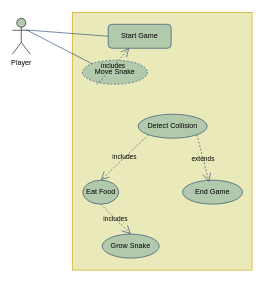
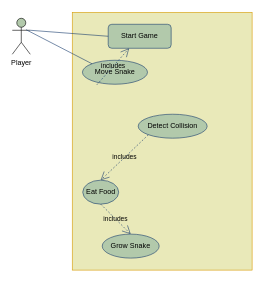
  <mxCell id="0" />
  <mxCell id="1" parent="0" />
  <mxCell id="2" value="" style="rounded=0;whiteSpace=wrap;html=1;labelBackgroundColor=none;fillColor=#E9E9B9;strokeColor=#d79b00;fontStyle=0" vertex="1" parent="1"><mxGeometry x="120" y="20" width="300" height="430" as="geometry" /></mxCell>
  <mxCell id="3" value="&lt;font style=&quot;color: rgb(0, 0, 0);&quot;&gt;Start Game&lt;/font&gt;" style="whiteSpace=wrap;html=1;labelBackgroundColor=none;fillColor=#B2C9AB;strokeColor=#1B3E6F;fontColor=#46495D;fontStyle=0;rounded=1;" vertex="1" parent="1"><mxGeometry x="180" y="40" width="105" height="40" as="geometry" /></mxCell>
- <mxCell id="4" value="&lt;font style=&quot;color: rgb(0, 0, 0);&quot;&gt;Move Snake&lt;/font&gt;" style="ellipse;whiteSpace=wrap;html=1;labelBackgroundColor=none;fillColor=#B2C9AB;strokeColor=#1B3E6F;fontColor=#46495D;fontStyle=0;dashed=1;" vertex="1" parent="1"><mxGeometry x="137" y="100" width="108.5" height="40" as="geometry" /></mxCell>
+ <mxCell id="4" value="&lt;font style=&quot;color: rgb(0, 0, 0);&quot;&gt;Move Snake&lt;/font&gt;" style="ellipse;whiteSpace=wrap;html=1;labelBackgroundColor=none;fillColor=#B2C9AB;strokeColor=#1B3E6F;fontColor=#46495D;fontStyle=0" vertex="1" parent="1"><mxGeometry x="137" y="100" width="108.5" height="40" as="geometry" /></mxCell>
  <mxCell id="5" value="&lt;font style=&quot;color: rgb(0, 0, 0);&quot;&gt;Eat Food&lt;/font&gt;" style="ellipse;whiteSpace=wrap;html=1;labelBackgroundColor=none;fillColor=#B2C9AB;strokeColor=#1B3E6F;fontColor=#46495D;fontStyle=0" vertex="1" parent="1"><mxGeometry x="137.5" y="300" width="60" height="40" as="geometry" /></mxCell>
- <mxCell id="6" value="&lt;font style=&quot;color: rgb(0, 0, 0);&quot;&gt;End Game&lt;/font&gt;" style="ellipse;whiteSpace=wrap;html=1;labelBackgroundColor=none;fillColor=#B2C9AB;strokeColor=#1B3E6F;fontColor=#46495D;fontStyle=0" vertex="1" parent="1"><mxGeometry x="304" y="300" width="100" height="40" as="geometry" /></mxCell>
  <mxCell id="7" value="&lt;font style=&quot;color: rgb(0, 0, 0);&quot;&gt;Player&lt;/font&gt;" style="shape=umlActor;verticalLabelPosition=bottom;verticalAlign=top;html=1;labelBackgroundColor=none;fillColor=#B2C9AB;strokeColor=#000000;fontColor=#46495D;fontStyle=0" vertex="1" parent="1"><mxGeometry x="20" y="30" width="30" height="60" as="geometry" /></mxCell>
  <mxCell id="8" value="&lt;font style=&quot;color: rgb(0, 0, 0);&quot;&gt;Detect Collision&lt;/font&gt;" style="ellipse;whiteSpace=wrap;html=1;labelBackgroundColor=none;fillColor=#B2C9AB;strokeColor=#1B3E6F;fontColor=#46495D;fontStyle=0" vertex="1" parent="1"><mxGeometry x="230" y="190" width="115" height="40" as="geometry" /></mxCell>
  <mxCell id="9" value="&lt;font style=&quot;color: rgb(0, 0, 0);&quot;&gt;Grow Snake&lt;/font&gt;" style="ellipse;whiteSpace=wrap;html=1;labelBackgroundColor=none;fillColor=#B2C9AB;strokeColor=#1B3E6F;fontColor=#46495D;fontStyle=0" vertex="1" parent="1"><mxGeometry x="170" y="390" width="95" height="40" as="geometry" /></mxCell>
  <mxCell id="10" value="" style="endArrow=none;html=1;rounded=0;entryX=0;entryY=0.5;entryDx=0;entryDy=0;exitX=1;exitY=0.333;exitDx=0;exitDy=0;exitPerimeter=0;labelBackgroundColor=none;strokeColor=#1B3E6F;fontColor=default;fontStyle=0" edge="1" parent="1" source="7" target="3"><mxGeometry width="50" height="50" relative="1" as="geometry"><mxPoint x="180" y="220" as="sourcePoint" /><mxPoint x="230" y="170" as="targetPoint" /></mxGeometry></mxCell>
  <mxCell id="11" value="" style="endArrow=none;html=1;rounded=0;entryX=0;entryY=0;entryDx=0;entryDy=0;exitX=0.767;exitY=0.317;exitDx=0;exitDy=0;exitPerimeter=0;labelBackgroundColor=none;strokeColor=#1B3E6F;fontColor=default;fontStyle=0" edge="1" parent="1" source="7" target="4"><mxGeometry width="50" height="50" relative="1" as="geometry"><mxPoint x="10" y="100" as="sourcePoint" /><mxPoint x="230" y="170" as="targetPoint" /></mxGeometry></mxCell>
  <mxCell id="12" value="includes" style="endArrow=open;endSize=12;dashed=1;html=1;rounded=0;exitX=0.221;exitY=1.025;exitDx=0;exitDy=0;exitPerimeter=0;labelBackgroundColor=none;strokeColor=#1B3E6F;fontColor=default;fontStyle=0;" edge="1" parent="1" source="4" target="3"><mxGeometry width="160" relative="1" as="geometry"><mxPoint x="130" y="200" as="sourcePoint" /><mxPoint x="290" y="200" as="targetPoint" /></mxGeometry></mxCell>
- <mxCell id="13" value="extends" style="endArrow=open;endSize=12;dashed=1;html=1;rounded=0;exitX=1;exitY=1;exitDx=0;exitDy=0;labelBackgroundColor=none;strokeColor=#1B3E6F;fontColor=default;entryX=0.44;entryY=0.075;entryDx=0;entryDy=0;entryPerimeter=0;fontStyle=0" edge="1" parent="1" source="8" target="6"><mxGeometry width="160" relative="1" as="geometry"><mxPoint x="130" y="200" as="sourcePoint" /><mxPoint x="290" y="200" as="targetPoint" /></mxGeometry></mxCell>
  <mxCell id="14" value="includes" style="endArrow=open;endSize=12;dashed=1;html=1;rounded=0;entryX=0.5;entryY=0;entryDx=0;entryDy=0;exitX=0;exitY=1;exitDx=0;exitDy=0;labelBackgroundColor=none;strokeColor=#1B3E6F;fontColor=default;fontStyle=0" edge="1" parent="1" source="8" target="5"><mxGeometry width="160" relative="1" as="geometry"><mxPoint x="130" y="200" as="sourcePoint" /><mxPoint x="290" y="200" as="targetPoint" /></mxGeometry></mxCell>
  <mxCell id="15" value="includes" style="endArrow=open;endSize=12;dashed=1;html=1;rounded=0;entryX=0.5;entryY=0;entryDx=0;entryDy=0;exitX=0.5;exitY=1;exitDx=0;exitDy=0;labelBackgroundColor=none;strokeColor=#1B3E6F;fontColor=default;fontStyle=0" edge="1" parent="1" source="5" target="9"><mxGeometry width="160" relative="1" as="geometry"><mxPoint x="130" y="300" as="sourcePoint" /><mxPoint x="290" y="300" as="targetPoint" /></mxGeometry></mxCell>
